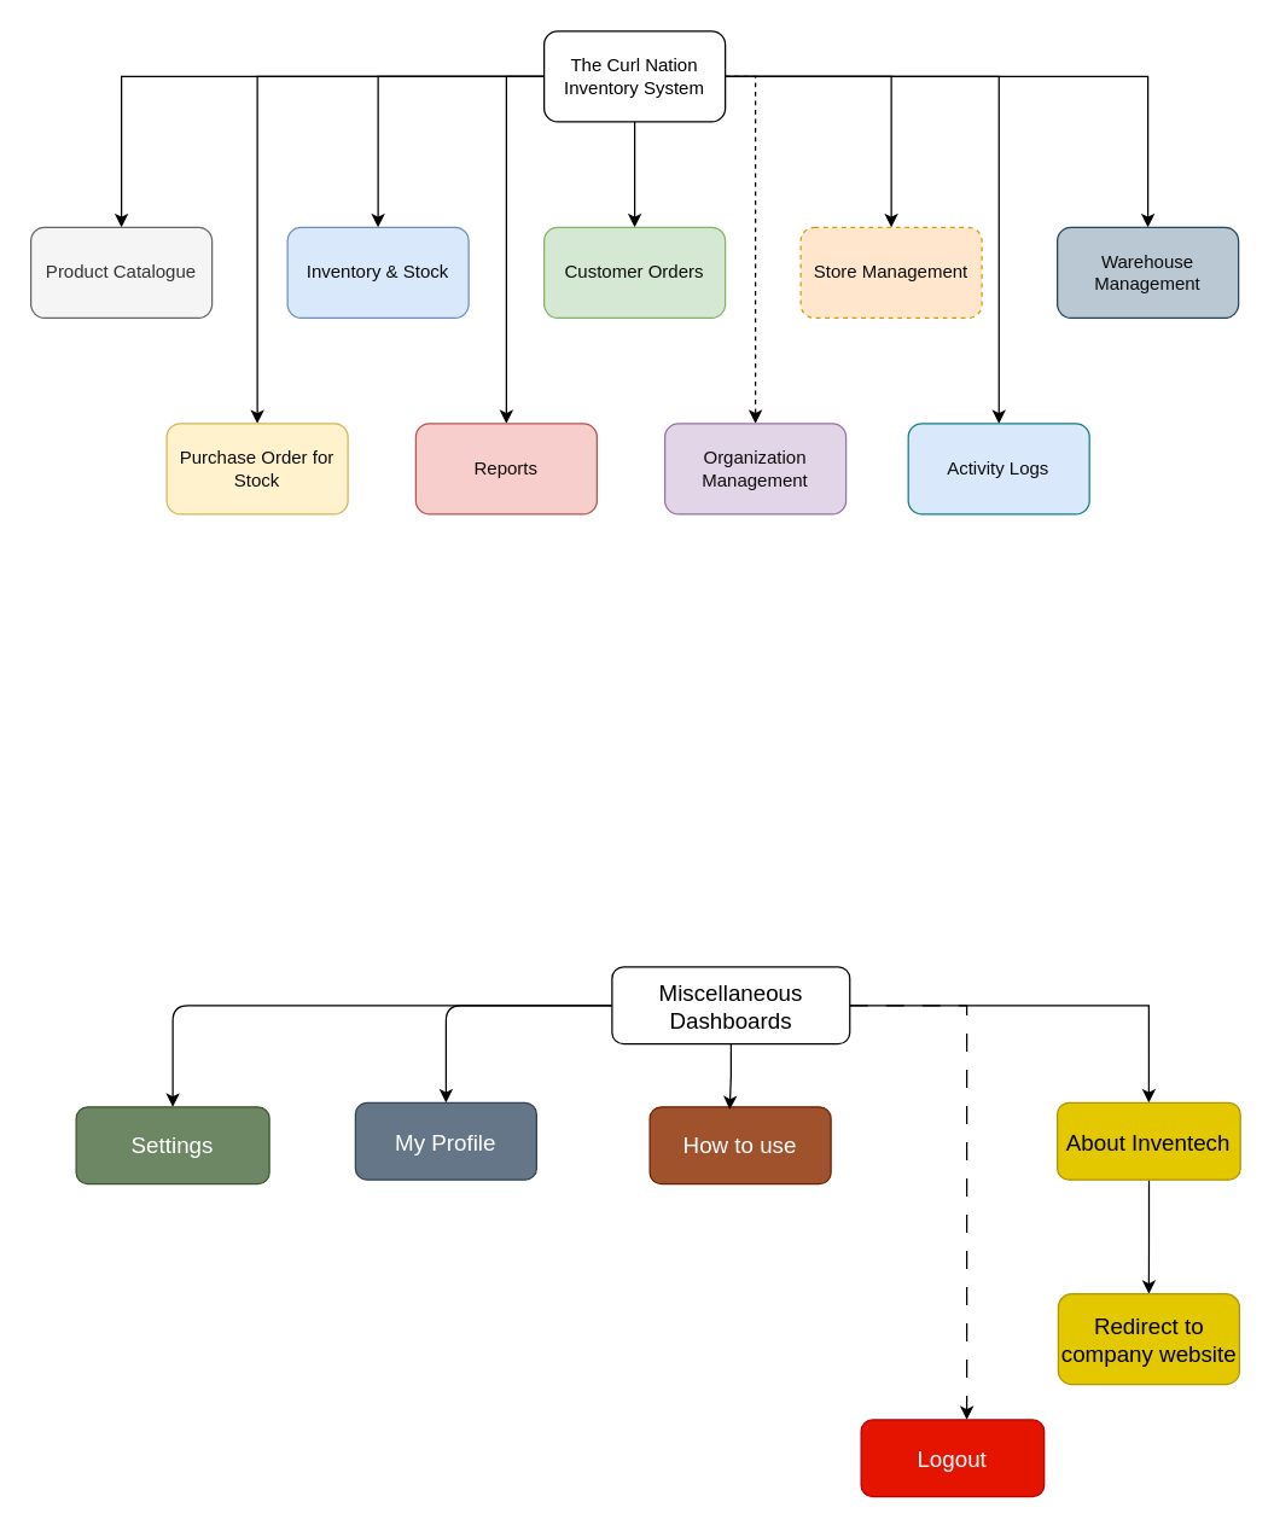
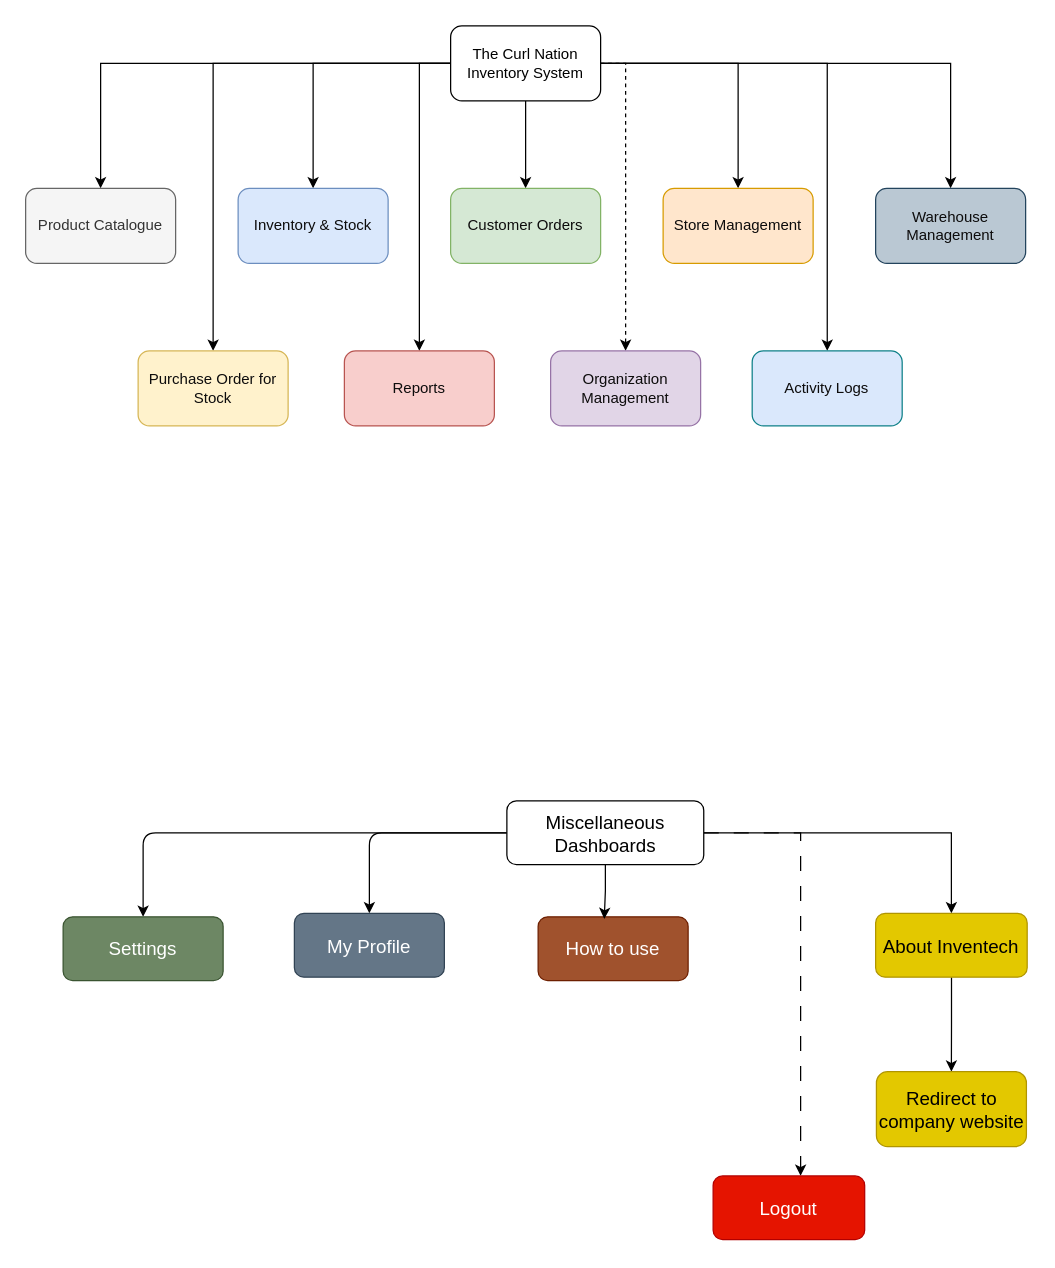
  <mxCell id="0" />
  <mxCell id="1" parent="0" />
  <mxCell id="2" style="edgeStyle=orthogonalEdgeStyle;rounded=0;orthogonalLoop=1;jettySize=auto;html=1;" parent="1" source="11" target="12" edge="1"><mxGeometry relative="1" as="geometry" /></mxCell>
  <mxCell id="3" style="edgeStyle=orthogonalEdgeStyle;rounded=0;orthogonalLoop=1;jettySize=auto;html=1;" parent="1" source="11" target="16" edge="1"><mxGeometry relative="1" as="geometry" /></mxCell>
  <mxCell id="4" style="edgeStyle=orthogonalEdgeStyle;rounded=0;orthogonalLoop=1;jettySize=auto;html=1;" parent="1" source="11" target="17" edge="1"><mxGeometry relative="1" as="geometry" /></mxCell>
  <mxCell id="5" style="edgeStyle=orthogonalEdgeStyle;rounded=0;orthogonalLoop=1;jettySize=auto;html=1;" parent="1" source="11" target="18" edge="1"><mxGeometry relative="1" as="geometry" /></mxCell>
  <mxCell id="6" style="edgeStyle=orthogonalEdgeStyle;rounded=0;orthogonalLoop=1;jettySize=auto;html=1;dashed=1;" parent="1" source="11" target="15" edge="1"><mxGeometry relative="1" as="geometry"><Array as="points"><mxPoint x="500" y="50" /></Array></mxGeometry></mxCell>
  <mxCell id="7" style="edgeStyle=orthogonalEdgeStyle;rounded=0;orthogonalLoop=1;jettySize=auto;html=1;" parent="1" source="11" target="14" edge="1"><mxGeometry relative="1" as="geometry"><Array as="points"><mxPoint x="335" y="50" /></Array></mxGeometry></mxCell>
  <mxCell id="8" style="edgeStyle=orthogonalEdgeStyle;rounded=0;orthogonalLoop=1;jettySize=auto;html=1;" parent="1" source="11" target="13" edge="1"><mxGeometry relative="1" as="geometry" /></mxCell>
  <mxCell id="9" style="edgeStyle=orthogonalEdgeStyle;rounded=0;orthogonalLoop=1;jettySize=auto;html=1;" parent="1" source="11" target="32" edge="1"><mxGeometry relative="1" as="geometry" /></mxCell>
  <mxCell id="10" style="edgeStyle=orthogonalEdgeStyle;rounded=0;orthogonalLoop=1;jettySize=auto;html=1;" parent="1" source="11" target="33" edge="1"><mxGeometry relative="1" as="geometry" /></mxCell>
  <mxCell id="11" value="The Curl Nation&lt;br&gt;Inventory System" style="rounded=1;whiteSpace=wrap;html=1;" parent="1" vertex="1"><mxGeometry x="360" y="20" width="120" height="60" as="geometry" /></mxCell>
  <mxCell id="12" value="Product Catalogue" style="rounded=1;whiteSpace=wrap;html=1;fillColor=#f5f5f5;fontColor=#333333;strokeColor=#666666;" parent="1" vertex="1"><mxGeometry x="20" y="150" width="120" height="60" as="geometry" /></mxCell>
  <mxCell id="13" value="Purchase Order for Stock" style="rounded=1;whiteSpace=wrap;html=1;fillColor=#fff2cc;strokeColor=#d6b656;fontColor=#0d0c0c;" parent="1" vertex="1"><mxGeometry x="110" y="280" width="120" height="60" as="geometry" /></mxCell>
  <mxCell id="14" value="Reports" style="rounded=1;whiteSpace=wrap;html=1;fillColor=#f8cecc;strokeColor=#b85450;fontColor=#0d0c0c;" parent="1" vertex="1"><mxGeometry x="275" y="280" width="120" height="60" as="geometry" /></mxCell>
  <mxCell id="15" value="Organization Management" style="rounded=1;whiteSpace=wrap;html=1;fillColor=#e1d5e7;strokeColor=#9673a6;fontColor=#0d0c0c;" parent="1" vertex="1"><mxGeometry x="440" y="280" width="120" height="60" as="geometry" /></mxCell>
  <mxCell id="16" value="Inventory &amp;amp; Stock" style="rounded=1;whiteSpace=wrap;html=1;fillColor=#dae8fc;strokeColor=#6c8ebf;fontColor=#0d0c0c;" parent="1" vertex="1"><mxGeometry x="190" y="150" width="120" height="60" as="geometry" /></mxCell>
  <mxCell id="17" value="Customer Orders" style="rounded=1;whiteSpace=wrap;html=1;fillColor=#d5e8d4;strokeColor=#82b366;fontColor=#0d0c0c;" parent="1" vertex="1"><mxGeometry x="360" y="150" width="120" height="60" as="geometry" /></mxCell>
- <mxCell id="18" value="Store Management" style="rounded=1;whiteSpace=wrap;html=1;fillColor=#ffe6cc;strokeColor=#d79b00;fontColor=#0d0c0c;dashed=1;" parent="1" vertex="1"><mxGeometry x="530" y="150" width="120" height="60" as="geometry" /></mxCell>
+ <mxCell id="18" value="Store Management" style="rounded=1;whiteSpace=wrap;html=1;fillColor=#ffe6cc;strokeColor=#d79b00;fontColor=#0d0c0c;" parent="1" vertex="1"><mxGeometry x="530" y="150" width="120" height="60" as="geometry" /></mxCell>
  <mxCell id="19" style="edgeStyle=orthogonalEdgeStyle;rounded=1;orthogonalLoop=1;jettySize=auto;html=1;" parent="1" source="23" target="24" edge="1"><mxGeometry relative="1" as="geometry" /></mxCell>
  <mxCell id="20" style="edgeStyle=orthogonalEdgeStyle;rounded=1;orthogonalLoop=1;jettySize=auto;html=1;" parent="1" source="23" target="25" edge="1"><mxGeometry relative="1" as="geometry"><Array as="points"><mxPoint x="295" y="666" /></Array></mxGeometry></mxCell>
  <mxCell id="21" style="edgeStyle=orthogonalEdgeStyle;rounded=0;orthogonalLoop=1;jettySize=auto;html=1;entryX=0.5;entryY=0;entryDx=0;entryDy=0;" parent="1" source="23" target="27" edge="1"><mxGeometry relative="1" as="geometry" /></mxCell>
  <mxCell id="22" style="edgeStyle=orthogonalEdgeStyle;rounded=0;orthogonalLoop=1;jettySize=auto;html=1;dashed=1;dashPattern=12 12;" parent="1" source="23" target="28" edge="1"><mxGeometry relative="1" as="geometry"><Array as="points"><mxPoint x="640" y="666" /></Array></mxGeometry></mxCell>
  <mxCell id="23" value="Miscellaneous Dashboards" style="rounded=1;whiteSpace=wrap;html=1;fontSize=15;" parent="1" vertex="1"><mxGeometry x="405" y="640" width="157.5" height="51.08" as="geometry" /></mxCell>
  <mxCell id="24" value="Settings" style="rounded=1;whiteSpace=wrap;html=1;fontSize=15;fillColor=#6d8764;fontColor=#ffffff;strokeColor=#3A5431;" parent="1" vertex="1"><mxGeometry x="50" y="732.79" width="128" height="51.08" as="geometry" /></mxCell>
  <mxCell id="25" value="My Profile" style="rounded=1;whiteSpace=wrap;html=1;fontSize=15;fillColor=#647687;fontColor=#ffffff;strokeColor=#314354;" parent="1" vertex="1"><mxGeometry x="235" y="730" width="120" height="51.08" as="geometry" /></mxCell>
  <mxCell id="26" value="" style="edgeStyle=orthogonalEdgeStyle;rounded=0;orthogonalLoop=1;jettySize=auto;html=1;" parent="1" source="27" target="29" edge="1"><mxGeometry relative="1" as="geometry" /></mxCell>
  <mxCell id="27" value="About Inventech" style="rounded=1;whiteSpace=wrap;html=1;fontSize=15;fillColor=#e3c800;fontColor=#000000;strokeColor=#B09500;" parent="1" vertex="1"><mxGeometry x="700" y="730" width="121.25" height="51.08" as="geometry" /></mxCell>
  <mxCell id="28" value="Logout" style="rounded=1;whiteSpace=wrap;html=1;fontSize=15;fillColor=#e51400;fontColor=#ffffff;strokeColor=#B20000;" parent="1" vertex="1"><mxGeometry x="570" y="940" width="121.25" height="51.08" as="geometry" /></mxCell>
  <mxCell id="29" value="Redirect to company website" style="whiteSpace=wrap;html=1;fontSize=15;fillColor=#e3c800;strokeColor=#B09500;fontColor=#000000;rounded=1;" parent="1" vertex="1"><mxGeometry x="700.625" y="856.62" width="120" height="60" as="geometry" /></mxCell>
  <mxCell id="30" value="How to use" style="rounded=1;whiteSpace=wrap;html=1;fontSize=15;fillColor=#a0522d;fontColor=#ffffff;strokeColor=#6D1F00;" parent="1" vertex="1"><mxGeometry x="430" y="732.79" width="120" height="51.08" as="geometry" /></mxCell>
  <mxCell id="31" style="edgeStyle=orthogonalEdgeStyle;rounded=0;orthogonalLoop=1;jettySize=auto;html=1;entryX=0.441;entryY=0.032;entryDx=0;entryDy=0;entryPerimeter=0;" parent="1" source="23" target="30" edge="1"><mxGeometry relative="1" as="geometry" /></mxCell>
  <mxCell id="32" value="Activity Logs" style="rounded=1;whiteSpace=wrap;html=1;fillColor=#dae8fc;strokeColor=#0e8088;fontColor=#0d0c0c;" parent="1" vertex="1"><mxGeometry x="601.25" y="280" width="120" height="60" as="geometry" /></mxCell>
  <mxCell id="33" value="Warehouse Management" style="rounded=1;whiteSpace=wrap;html=1;fillColor=#bac8d3;strokeColor=#23445d;fontColor=#0d0c0c;" parent="1" vertex="1"><mxGeometry x="700" y="150" width="120" height="60" as="geometry" /></mxCell>
